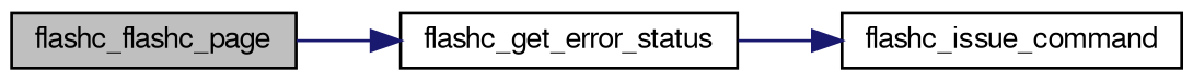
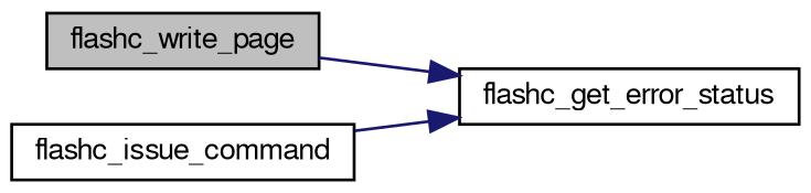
  digraph {
    rankdir=LR
    node [color=black fillcolor=white fontname=FreeSans fontsize=10 shape=record style=filled]
    edge [color=midnightblue fontname=FreeSans fontsize=10 labelfontname=FreeSans labelfontsize=10 style=solid]
-   n1 [fillcolor=grey75 fontcolor=black height=0.2 label=flashc_flashc_page width=0.4]
+   n1 [fillcolor=grey75 fontcolor=black height=0.2 label=flashc_write_page width=0.4]
    n2 [height=0.2 label=flashc_get_error_status width=0.4]
    n3 [height=0.2 label=flashc_issue_command width=0.4]
    n1 -> n2
-   n2 -> n3
+   n3 -> n2
  }
